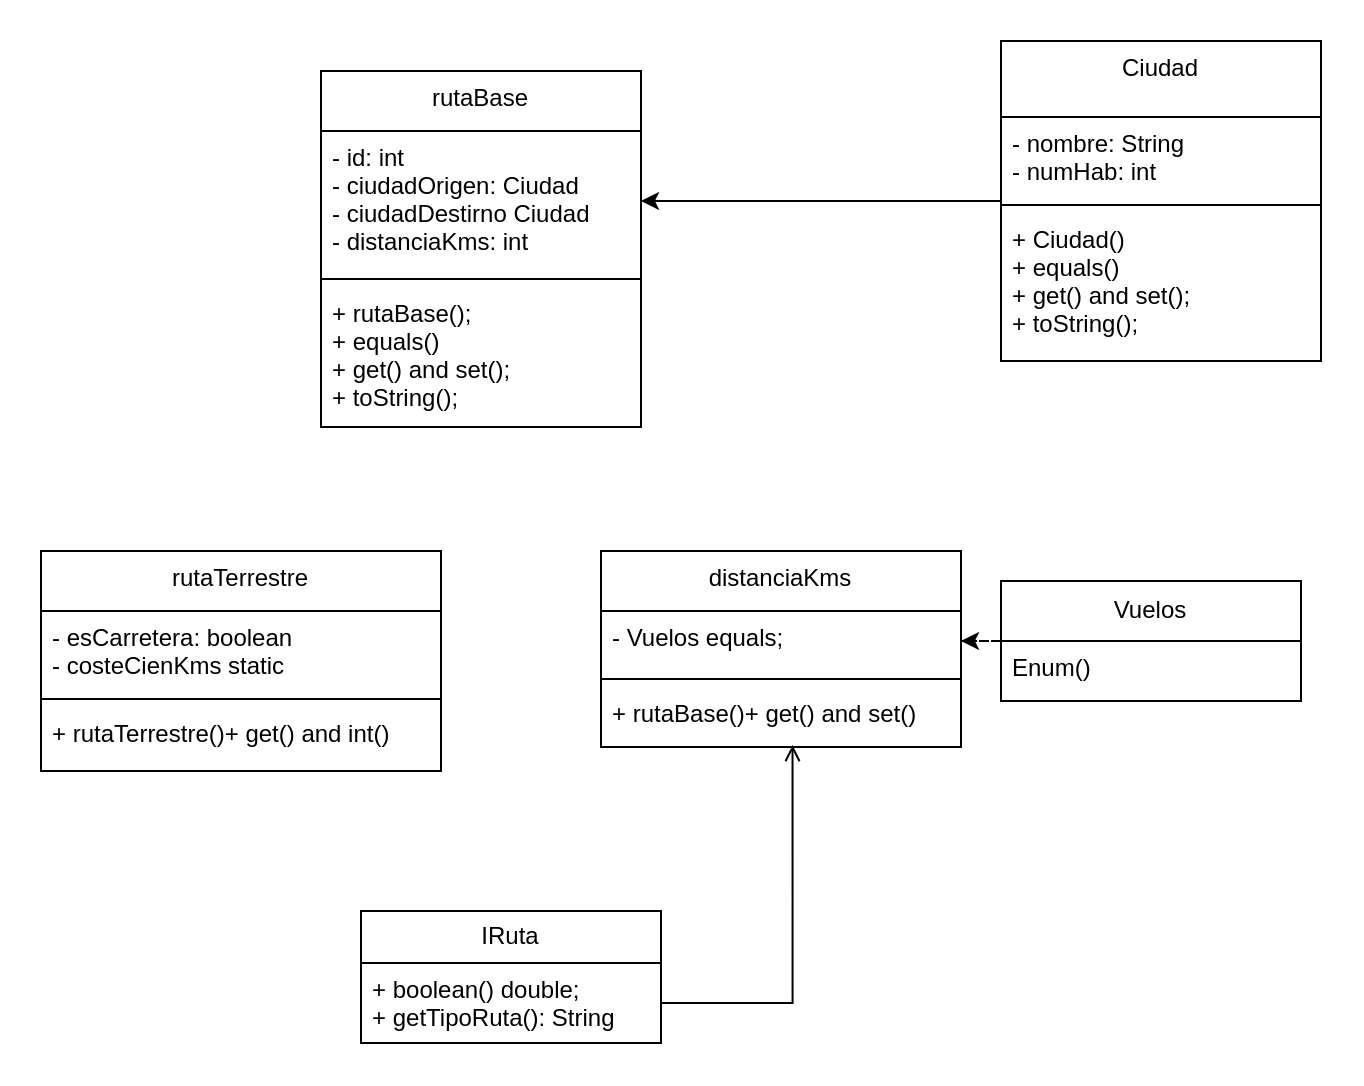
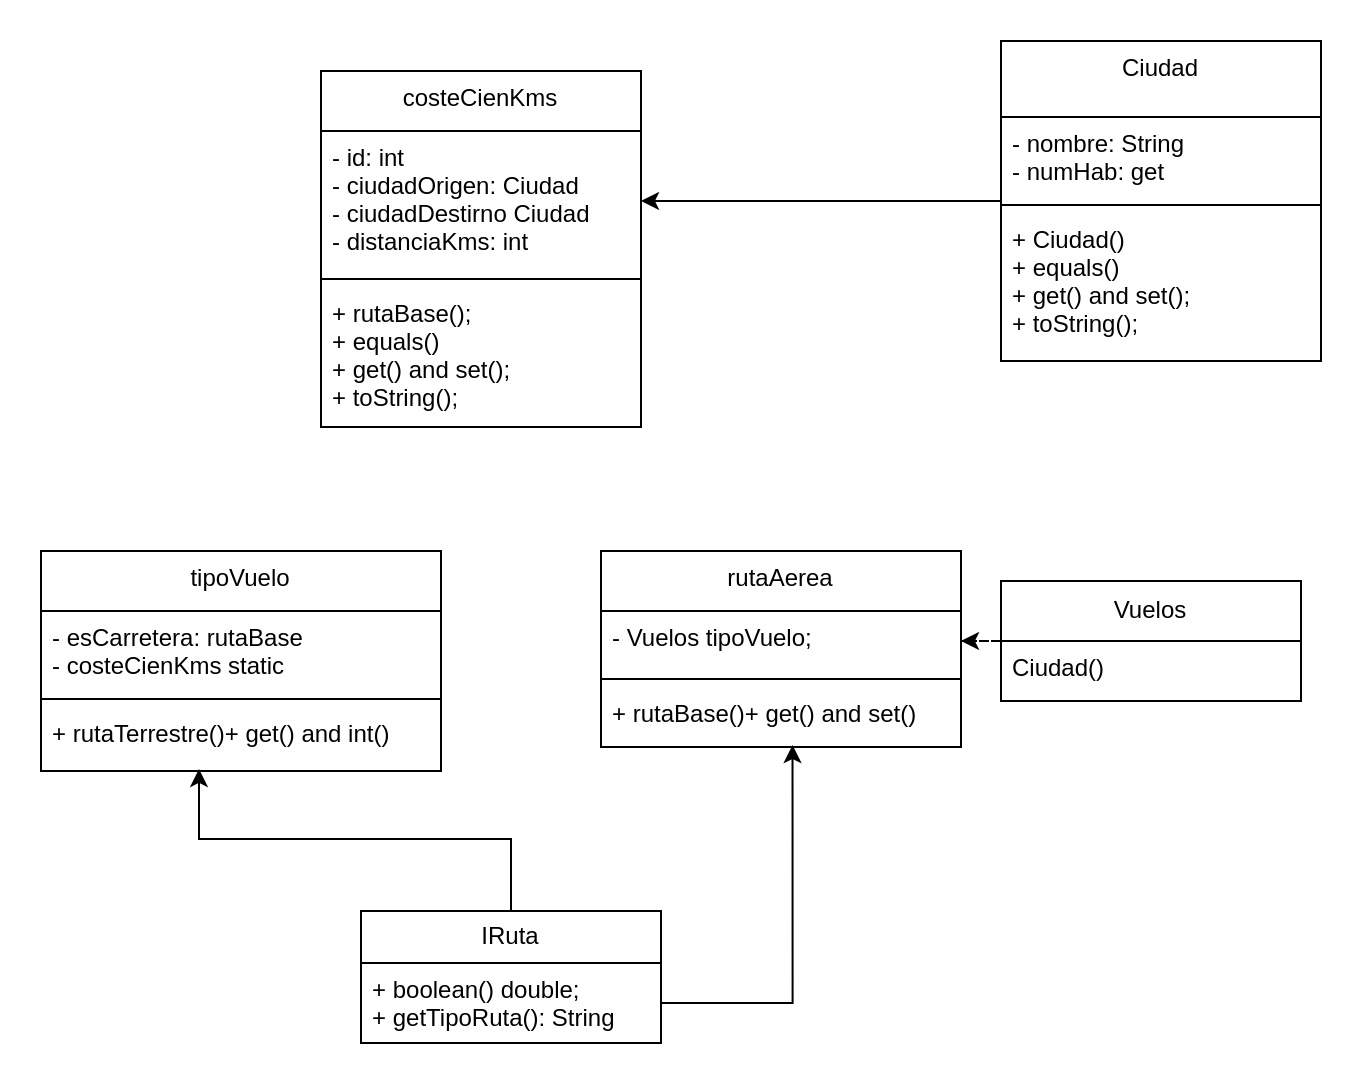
  <mxCell id="0" />
  <mxCell id="1" parent="0" />
- <mxCell id="2" value="rutaBase" style="swimlane;fontStyle=0;align=center;verticalAlign=top;childLayout=stackLayout;horizontal=1;startSize=30;horizontalStack=0;resizeParent=1;resizeLast=0;collapsible=1;marginBottom=0;rounded=0;shadow=0;strokeWidth=1;autosize=1;" parent="1" vertex="1"><mxGeometry x="160" y="35" width="160" height="178" as="geometry"><mxRectangle x="230" y="140" width="160" height="26" as="alternateBounds" /></mxGeometry></mxCell>
+ <mxCell id="2" value="costeCienKms" style="swimlane;fontStyle=0;align=center;verticalAlign=top;childLayout=stackLayout;horizontal=1;startSize=30;horizontalStack=0;resizeParent=1;resizeLast=0;collapsible=1;marginBottom=0;rounded=0;shadow=0;strokeWidth=1;autosize=1;" parent="1" vertex="1"><mxGeometry x="160" y="35" width="160" height="178" as="geometry"><mxRectangle x="230" y="140" width="160" height="26" as="alternateBounds" /></mxGeometry></mxCell>
  <mxCell id="3" value="- id: int&#10;- ciudadOrigen: Ciudad&#10;- ciudadDestirno Ciudad&#10;- distanciaKms: int" style="text;align=left;verticalAlign=top;spacingLeft=4;spacingRight=4;overflow=hidden;rotatable=0;points=[[0,0.5],[1,0.5]];portConstraint=eastwest;autosize=1;" parent="2" vertex="1"><mxGeometry y="30" width="160" height="70" as="geometry" /></mxCell>
  <mxCell id="4" value="" style="line;html=1;strokeWidth=1;align=left;verticalAlign=middle;spacingTop=-1;spacingLeft=3;spacingRight=3;rotatable=0;labelPosition=right;points=[];portConstraint=eastwest;autosize=1;" parent="2" vertex="1"><mxGeometry y="100" width="160" height="8" as="geometry" /></mxCell>
  <mxCell id="5" value="+ rutaBase();&#10;+ equals()&#10;+ get() and set();&#10;+ toString();" style="text;align=left;verticalAlign=top;spacingLeft=4;spacingRight=4;overflow=hidden;rotatable=0;points=[[0,0.5],[1,0.5]];portConstraint=eastwest;autosize=1;" parent="2" vertex="1"><mxGeometry y="108" width="160" height="70" as="geometry" /></mxCell>
- <mxCell id="6" value="rutaTerrestre" style="swimlane;fontStyle=0;align=center;verticalAlign=top;childLayout=stackLayout;horizontal=1;startSize=30;horizontalStack=0;resizeParent=1;resizeLast=0;collapsible=1;marginBottom=0;rounded=0;shadow=0;strokeWidth=1;autosize=1;" vertex="1" parent="1"><mxGeometry x="20" y="275" width="200" height="110" as="geometry"><mxRectangle x="230" y="140" width="160" height="26" as="alternateBounds" /></mxGeometry></mxCell>
- <mxCell id="7" value="- esCarretera: boolean&#10;- costeCienKms static" style="text;align=left;verticalAlign=top;spacingLeft=4;spacingRight=4;overflow=hidden;rotatable=0;points=[[0,0.5],[1,0.5]];portConstraint=eastwest;autosize=1;" vertex="1" parent="6"><mxGeometry y="30" width="200" height="40" as="geometry" /></mxCell>
+ <mxCell id="6" value="tipoVuelo" style="swimlane;fontStyle=0;align=center;verticalAlign=top;childLayout=stackLayout;horizontal=1;startSize=30;horizontalStack=0;resizeParent=1;resizeLast=0;collapsible=1;marginBottom=0;rounded=0;shadow=0;strokeWidth=1;autosize=1;" vertex="1" parent="1"><mxGeometry x="20" y="275" width="200" height="110" as="geometry"><mxRectangle x="230" y="140" width="160" height="26" as="alternateBounds" /></mxGeometry></mxCell>
+ <mxCell id="7" value="- esCarretera: rutaBase&#10;- costeCienKms static" style="text;align=left;verticalAlign=top;spacingLeft=4;spacingRight=4;overflow=hidden;rotatable=0;points=[[0,0.5],[1,0.5]];portConstraint=eastwest;autosize=1;" vertex="1" parent="6"><mxGeometry y="30" width="200" height="40" as="geometry" /></mxCell>
  <mxCell id="8" value="" style="line;html=1;strokeWidth=1;align=left;verticalAlign=middle;spacingTop=-1;spacingLeft=3;spacingRight=3;rotatable=0;labelPosition=right;points=[];portConstraint=eastwest;autosize=1;" vertex="1" parent="6"><mxGeometry y="70" width="200" height="8" as="geometry" /></mxCell>
  <mxCell id="9" value="+ rutaTerrestre()+ get() and int()" style="text;align=left;verticalAlign=top;spacingLeft=4;spacingRight=4;overflow=hidden;rotatable=0;points=[[0,0.5],[1,0.5]];portConstraint=eastwest;autosize=1;" vertex="1" parent="6"><mxGeometry y="78" width="200" height="30" as="geometry" /></mxCell>
- <mxCell id="10" value="distanciaKms" style="swimlane;fontStyle=0;align=center;verticalAlign=top;childLayout=stackLayout;horizontal=1;startSize=30;horizontalStack=0;resizeParent=1;resizeLast=0;collapsible=1;marginBottom=0;rounded=0;shadow=0;strokeWidth=1;autosize=1;" vertex="1" parent="1"><mxGeometry x="300" y="275" width="180" height="98" as="geometry"><mxRectangle x="230" y="140" width="160" height="26" as="alternateBounds" /></mxGeometry></mxCell>
- <mxCell id="11" value="- Vuelos equals;&#10;" style="text;align=left;verticalAlign=top;spacingLeft=4;spacingRight=4;overflow=hidden;rotatable=0;points=[[0,0.5],[1,0.5]];portConstraint=eastwest;autosize=1;" vertex="1" parent="10"><mxGeometry y="30" width="180" height="30" as="geometry" /></mxCell>
+ <mxCell id="10" value="rutaAerea" style="swimlane;fontStyle=0;align=center;verticalAlign=top;childLayout=stackLayout;horizontal=1;startSize=30;horizontalStack=0;resizeParent=1;resizeLast=0;collapsible=1;marginBottom=0;rounded=0;shadow=0;strokeWidth=1;autosize=1;" vertex="1" parent="1"><mxGeometry x="300" y="275" width="180" height="98" as="geometry"><mxRectangle x="230" y="140" width="160" height="26" as="alternateBounds" /></mxGeometry></mxCell>
+ <mxCell id="11" value="- Vuelos tipoVuelo;&#10;" style="text;align=left;verticalAlign=top;spacingLeft=4;spacingRight=4;overflow=hidden;rotatable=0;points=[[0,0.5],[1,0.5]];portConstraint=eastwest;autosize=1;" vertex="1" parent="10"><mxGeometry y="30" width="180" height="30" as="geometry" /></mxCell>
  <mxCell id="12" value="" style="line;html=1;strokeWidth=1;align=left;verticalAlign=middle;spacingTop=-1;spacingLeft=3;spacingRight=3;rotatable=0;labelPosition=right;points=[];portConstraint=eastwest;autosize=1;" vertex="1" parent="10"><mxGeometry y="60" width="180" height="8" as="geometry" /></mxCell>
  <mxCell id="13" value="+ rutaBase()+ get() and set()&#10;" style="text;align=left;verticalAlign=top;spacingLeft=4;spacingRight=4;overflow=hidden;rotatable=0;points=[[0,0.5],[1,0.5]];portConstraint=eastwest;autosize=1;" vertex="1" parent="10"><mxGeometry y="68" width="180" height="30" as="geometry" /></mxCell>
  <mxCell id="14" value="IRuta" style="swimlane;fontStyle=0;childLayout=stackLayout;horizontal=1;startSize=26;fillColor=none;horizontalStack=0;resizeParent=1;resizeParentMax=0;resizeLast=0;collapsible=1;marginBottom=0;whiteSpace=wrap;html=1;autosize=1;" vertex="1" parent="1"><mxGeometry x="180" y="455" width="150" height="66" as="geometry" /></mxCell>
  <mxCell id="15" value="+ boolean() double;&lt;div&gt;+ getTipoRuta(): String&lt;/div&gt;" style="text;strokeColor=none;fillColor=none;align=left;verticalAlign=top;spacingLeft=4;spacingRight=4;overflow=hidden;rotatable=0;points=[[0,0.5],[1,0.5]];portConstraint=eastwest;whiteSpace=wrap;html=1;autosize=1;" vertex="1" parent="14"><mxGeometry y="26" width="150" height="40" as="geometry" /></mxCell>
  <mxCell id="16" style="edgeStyle=orthogonalEdgeStyle;rounded=0;orthogonalLoop=1;jettySize=auto;html=1;entryX=1;entryY=0.5;entryDx=0;entryDy=0;dashed=1;" edge="1" parent="1" source="17" target="11"><mxGeometry relative="1" as="geometry" /></mxCell>
  <mxCell id="17" value="Vuelos" style="swimlane;fontStyle=0;childLayout=stackLayout;horizontal=1;startSize=30;fillColor=none;horizontalStack=0;resizeParent=1;resizeParentMax=0;resizeLast=0;collapsible=1;marginBottom=0;whiteSpace=wrap;html=1;autosize=1;" vertex="1" parent="1"><mxGeometry x="500" y="290" width="150" height="60" as="geometry" /></mxCell>
- <mxCell id="18" value="Enum()" style="text;strokeColor=none;fillColor=none;align=left;verticalAlign=top;spacingLeft=4;spacingRight=4;overflow=hidden;rotatable=0;points=[[0,0.5],[1,0.5]];portConstraint=eastwest;whiteSpace=wrap;html=1;autosize=1;" vertex="1" parent="17"><mxGeometry y="30" width="150" height="30" as="geometry" /></mxCell>
- <mxCell id="19" style="edgeStyle=orthogonalEdgeStyle;rounded=0;orthogonalLoop=1;jettySize=auto;html=1;entryX=0.532;entryY=0.967;entryDx=0;entryDy=0;entryPerimeter=0;endArrow=open;" edge="1" parent="1" source="15" target="13"><mxGeometry relative="1" as="geometry" /></mxCell>
+ <mxCell id="18" value="Ciudad()" style="text;strokeColor=none;fillColor=none;align=left;verticalAlign=top;spacingLeft=4;spacingRight=4;overflow=hidden;rotatable=0;points=[[0,0.5],[1,0.5]];portConstraint=eastwest;whiteSpace=wrap;html=1;autosize=1;" vertex="1" parent="17"><mxGeometry y="30" width="150" height="30" as="geometry" /></mxCell>
+ <mxCell id="19" style="edgeStyle=orthogonalEdgeStyle;rounded=0;orthogonalLoop=1;jettySize=auto;html=1;entryX=0.532;entryY=0.967;entryDx=0;entryDy=0;entryPerimeter=0;" edge="1" parent="1" source="15" target="13"><mxGeometry relative="1" as="geometry" /></mxCell>
+ <mxCell id="20" style="edgeStyle=orthogonalEdgeStyle;rounded=0;orthogonalLoop=1;jettySize=auto;html=1;entryX=0.395;entryY=1.033;entryDx=0;entryDy=0;entryPerimeter=0;" edge="1" parent="1" source="14" target="9"><mxGeometry relative="1" as="geometry" /></mxCell>
  <mxCell id="21" style="edgeStyle=orthogonalEdgeStyle;rounded=0;orthogonalLoop=1;jettySize=auto;html=1;entryX=1;entryY=0.5;entryDx=0;entryDy=0;" edge="1" parent="1" source="22" target="3"><mxGeometry relative="1" as="geometry" /></mxCell>
  <mxCell id="22" value="Ciudad" style="swimlane;fontStyle=0;align=center;verticalAlign=top;childLayout=stackLayout;horizontal=1;startSize=38;horizontalStack=0;resizeParent=1;resizeLast=0;collapsible=1;marginBottom=0;rounded=0;shadow=0;strokeWidth=1;autosize=1;" vertex="1" parent="1"><mxGeometry x="500" y="20" width="160" height="160" as="geometry"><mxRectangle x="230" y="140" width="160" height="26" as="alternateBounds" /></mxGeometry></mxCell>
- <mxCell id="23" value="- nombre: String&#10;- numHab: int" style="text;align=left;verticalAlign=top;spacingLeft=4;spacingRight=4;overflow=hidden;rotatable=0;points=[[0,0.5],[1,0.5]];portConstraint=eastwest;autosize=1;" vertex="1" parent="22"><mxGeometry y="38" width="160" height="40" as="geometry" /></mxCell>
+ <mxCell id="23" value="- nombre: String&#10;- numHab: get" style="text;align=left;verticalAlign=top;spacingLeft=4;spacingRight=4;overflow=hidden;rotatable=0;points=[[0,0.5],[1,0.5]];portConstraint=eastwest;autosize=1;" vertex="1" parent="22"><mxGeometry y="38" width="160" height="40" as="geometry" /></mxCell>
  <mxCell id="24" value="" style="line;html=1;strokeWidth=1;align=left;verticalAlign=middle;spacingTop=-1;spacingLeft=3;spacingRight=3;rotatable=0;labelPosition=right;points=[];portConstraint=eastwest;autosize=1;" vertex="1" parent="22"><mxGeometry y="78" width="160" height="8" as="geometry" /></mxCell>
  <mxCell id="25" value="+ Ciudad()&#10;+ equals()&#10;+ get() and set();&#10;+ toString();" style="text;align=left;verticalAlign=top;spacingLeft=4;spacingRight=4;overflow=hidden;rotatable=0;points=[[0,0.5],[1,0.5]];portConstraint=eastwest;autosize=1;" vertex="1" parent="22"><mxGeometry y="86" width="160" height="70" as="geometry" /></mxCell>
